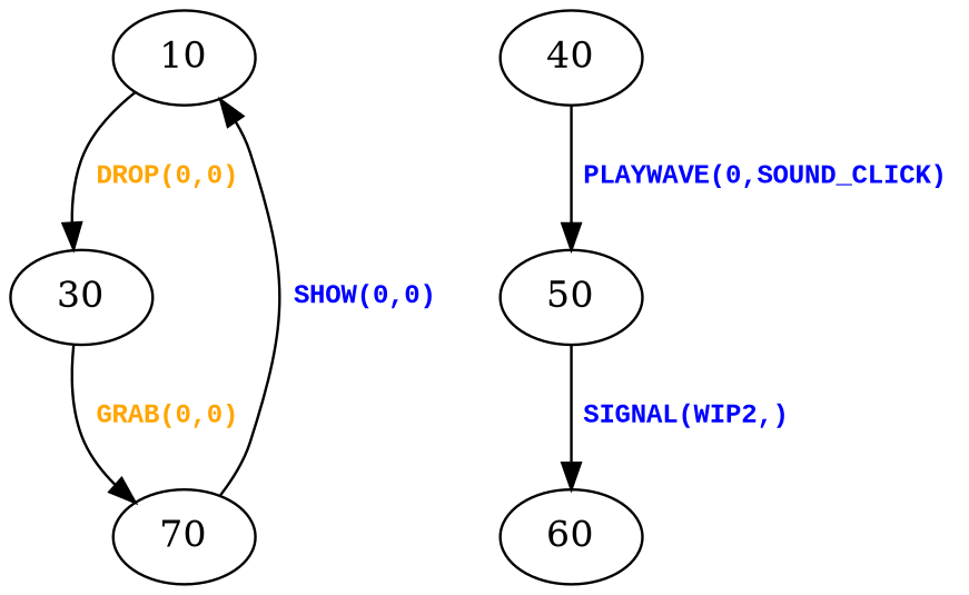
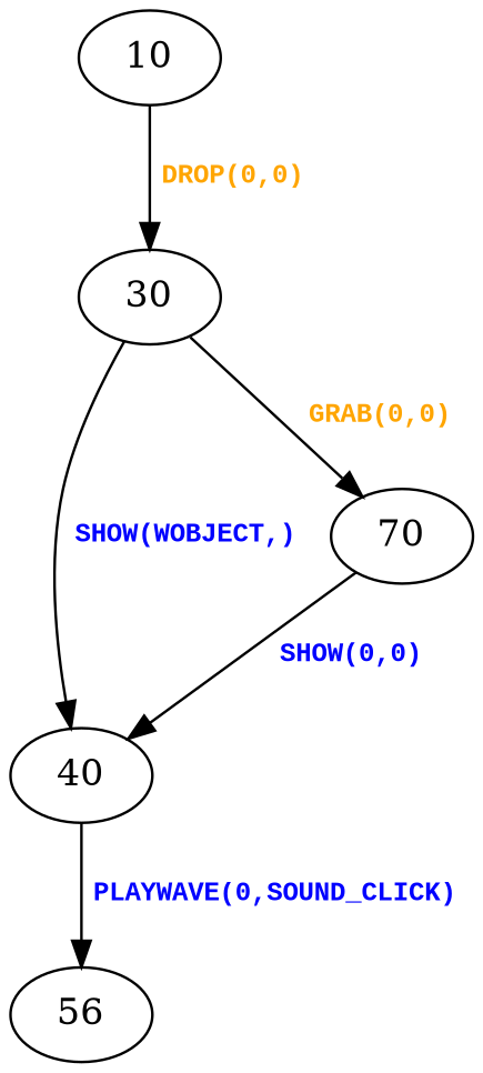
  digraph {
    node [shape=oval]
    edge [fontcolor=blue]
    10
    30
    40
    70
-   50
-   60
+   50 [label=56]
    10 -> 30 [fontcolor=orange label=< <table border="0"><tr><td><font face="Courier New" point-size="10"><b>DROP(0,0)<br align="left"/></b></font></td></tr> </table>>]
+   30 -> 40 [label=< <table border="0"><tr><td><font face="Courier New" point-size="10"><b>SHOW(WOBJECT,)<br align="left"/></b></font></td></tr> </table>>]
    30 -> 70 [fontcolor=orange label=< <table border="0"><tr><td><font face="Courier New" point-size="10"><b>GRAB(0,0)<br align="left"/></b></font></td></tr> </table>>]
    40 -> 50 [label=< <table border="0"><tr><td><font face="Courier New" point-size="10"><b>PLAYWAVE(0,SOUND_CLICK)<br align="left"/></b></font></td></tr> </table>>]
-   70 -> 10 [label=< <table border="0"><tr><td><font face="Courier New" point-size="10"><b>SHOW(0,0)<br align="left"/></b></font></td></tr> </table>>]
-   50 -> 60 [label=< <table border="0"><tr><td><font face="Courier New" point-size="10"><b>SIGNAL(WIP2,)<br align="left"/></b></font></td></tr> </table>>]
+   70 -> 40 [label=< <table border="0"><tr><td><font face="Courier New" point-size="10"><b>SHOW(0,0)<br align="left"/></b></font></td></tr> </table>>]
  }
